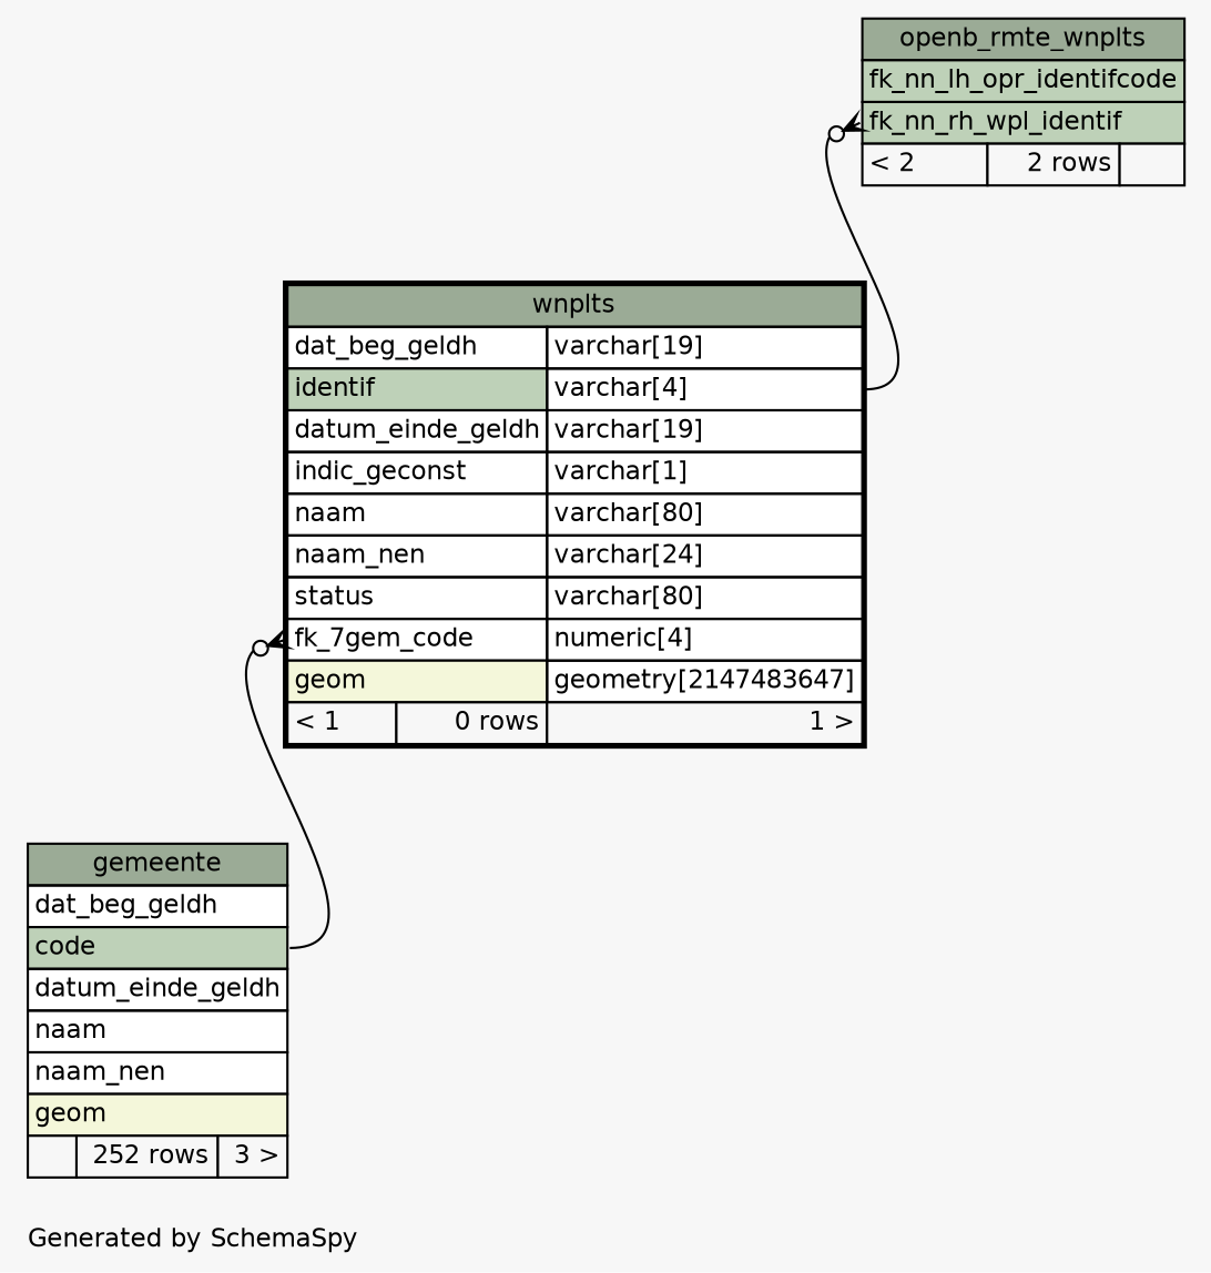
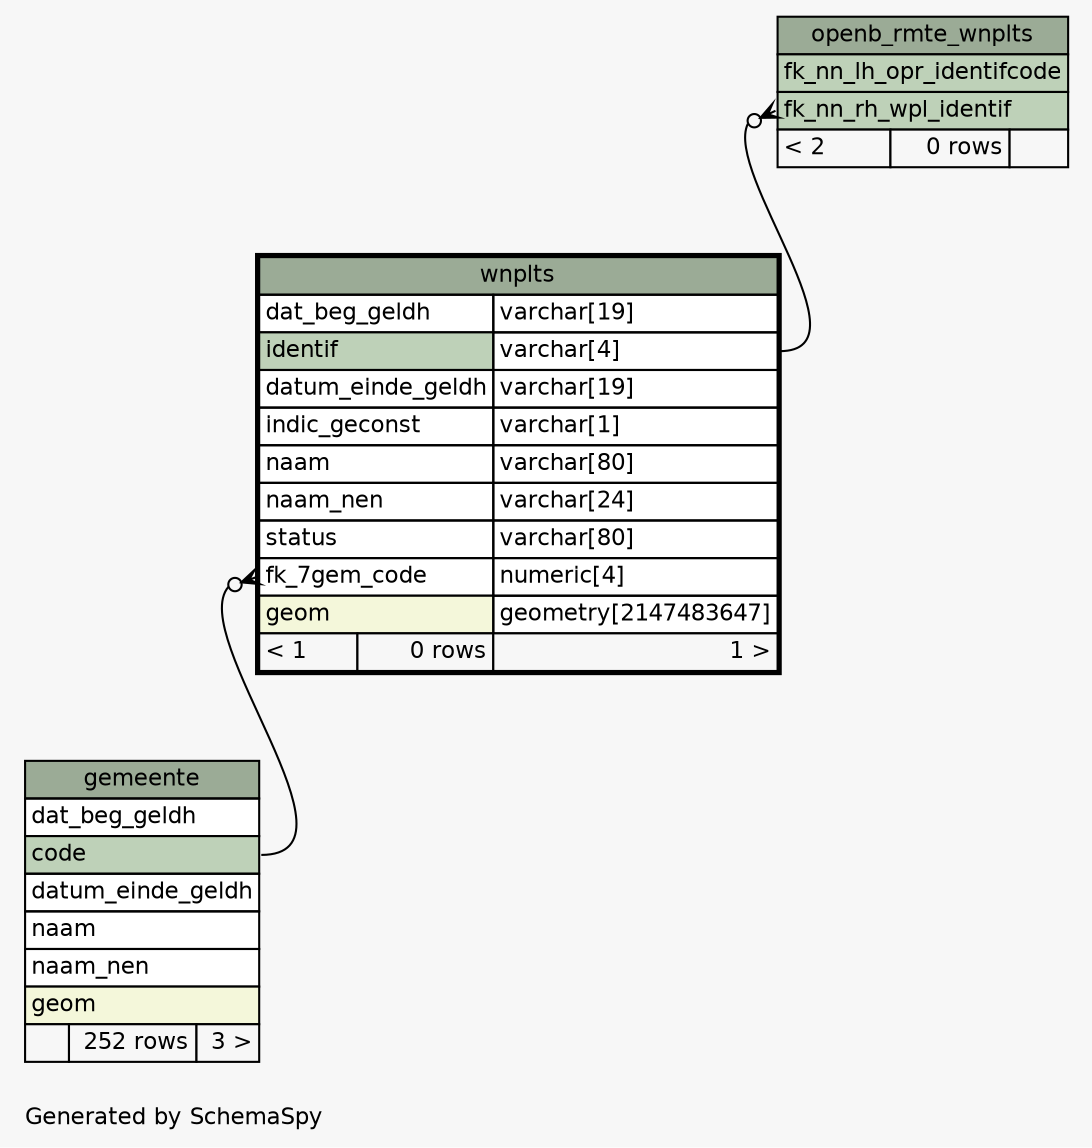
  digraph {
    bgcolor="#f7f7f7"
    fontname=Helvetica
    fontsize=11
    label="\nGenerated by SchemaSpy"
    labeljust=l
    nodesep=0.18
    rankdir=TB
    ranksep=0.46
    node [fontname=Helvetica fontsize=11 shape=plaintext]
    edge [arrowhead=none arrowsize=0.8 arrowtail=crowodot dir=back]
-   n1 [label=<     <TABLE BORDER="0" CELLBORDER="1" CELLSPACING="0" BGCOLOR="#ffffff">       <TR><TD COLSPAN="3" BGCOLOR="#9bab96" ALIGN="CENTER">openb_rmte_wnplts</TD></TR>       <TR><TD PORT="fk_nn_lh_opr_identifcode" COLSPAN="3" BGCOLOR="#bed1b8" ALIGN="LEFT">fk_nn_lh_opr_identifcode</TD></TR>       <TR><TD PORT="fk_nn_rh_wpl_identif" COLSPAN="3" BGCOLOR="#bed1b8" ALIGN="LEFT">fk_nn_rh_wpl_identif</TD></TR>       <TR><TD ALIGN="LEFT" BGCOLOR="#f7f7f7">&lt; 2</TD><TD ALIGN="RIGHT" BGCOLOR="#f7f7f7">2 rows</TD><TD ALIGN="RIGHT" BGCOLOR="#f7f7f7">  </TD></TR>     </TABLE>>]
+   n1 [label=<     <TABLE BORDER="0" CELLBORDER="1" CELLSPACING="0" BGCOLOR="#ffffff">       <TR><TD COLSPAN="3" BGCOLOR="#9bab96" ALIGN="CENTER">openb_rmte_wnplts</TD></TR>       <TR><TD PORT="fk_nn_lh_opr_identifcode" COLSPAN="3" BGCOLOR="#bed1b8" ALIGN="LEFT">fk_nn_lh_opr_identifcode</TD></TR>       <TR><TD PORT="fk_nn_rh_wpl_identif" COLSPAN="3" BGCOLOR="#bed1b8" ALIGN="LEFT">fk_nn_rh_wpl_identif</TD></TR>       <TR><TD ALIGN="LEFT" BGCOLOR="#f7f7f7">&lt; 2</TD><TD ALIGN="RIGHT" BGCOLOR="#f7f7f7">0 rows</TD><TD ALIGN="RIGHT" BGCOLOR="#f7f7f7">  </TD></TR>     </TABLE>>]
    n2 [label=<     <TABLE BORDER="2" CELLBORDER="1" CELLSPACING="0" BGCOLOR="#ffffff">       <TR><TD COLSPAN="3" BGCOLOR="#9bab96" ALIGN="CENTER">wnplts</TD></TR>       <TR><TD PORT="dat_beg_geldh" COLSPAN="2" ALIGN="LEFT">dat_beg_geldh</TD><TD PORT="dat_beg_geldh.type" ALIGN="LEFT">varchar[19]</TD></TR>       <TR><TD PORT="identif" COLSPAN="2" BGCOLOR="#bed1b8" ALIGN="LEFT">identif</TD><TD PORT="identif.type" ALIGN="LEFT">varchar[4]</TD></TR>       <TR><TD PORT="datum_einde_geldh" COLSPAN="2" ALIGN="LEFT">datum_einde_geldh</TD><TD PORT="datum_einde_geldh.type" ALIGN="LEFT">varchar[19]</TD></TR>       <TR><TD PORT="indic_geconst" COLSPAN="2" ALIGN="LEFT">indic_geconst</TD><TD PORT="indic_geconst.type" ALIGN="LEFT">varchar[1]</TD></TR>       <TR><TD PORT="naam" COLSPAN="2" ALIGN="LEFT">naam</TD><TD PORT="naam.type" ALIGN="LEFT">varchar[80]</TD></TR>       <TR><TD PORT="naam_nen" COLSPAN="2" ALIGN="LEFT">naam_nen</TD><TD PORT="naam_nen.type" ALIGN="LEFT">varchar[24]</TD></TR>       <TR><TD PORT="status" COLSPAN="2" ALIGN="LEFT">status</TD><TD PORT="status.type" ALIGN="LEFT">varchar[80]</TD></TR>       <TR><TD PORT="fk_7gem_code" COLSPAN="2" ALIGN="LEFT">fk_7gem_code</TD><TD PORT="fk_7gem_code.type" ALIGN="LEFT">numeric[4]</TD></TR>       <TR><TD PORT="geom" COLSPAN="2" BGCOLOR="#f4f7da" ALIGN="LEFT">geom</TD><TD PORT="geom.type" ALIGN="LEFT">geometry[2147483647]</TD></TR>       <TR><TD ALIGN="LEFT" BGCOLOR="#f7f7f7">&lt; 1</TD><TD ALIGN="RIGHT" BGCOLOR="#f7f7f7">0 rows</TD><TD ALIGN="RIGHT" BGCOLOR="#f7f7f7">1 &gt;</TD></TR>     </TABLE>>]
    n3 [label=<     <TABLE BORDER="0" CELLBORDER="1" CELLSPACING="0" BGCOLOR="#ffffff">       <TR><TD COLSPAN="3" BGCOLOR="#9bab96" ALIGN="CENTER">gemeente</TD></TR>       <TR><TD PORT="dat_beg_geldh" COLSPAN="3" ALIGN="LEFT">dat_beg_geldh</TD></TR>       <TR><TD PORT="code" COLSPAN="3" BGCOLOR="#bed1b8" ALIGN="LEFT">code</TD></TR>       <TR><TD PORT="datum_einde_geldh" COLSPAN="3" ALIGN="LEFT">datum_einde_geldh</TD></TR>       <TR><TD PORT="naam" COLSPAN="3" ALIGN="LEFT">naam</TD></TR>       <TR><TD PORT="naam_nen" COLSPAN="3" ALIGN="LEFT">naam_nen</TD></TR>       <TR><TD PORT="geom" COLSPAN="3" BGCOLOR="#f4f7da" ALIGN="LEFT">geom</TD></TR>       <TR><TD ALIGN="LEFT" BGCOLOR="#f7f7f7">  </TD><TD ALIGN="RIGHT" BGCOLOR="#f7f7f7">252 rows</TD><TD ALIGN="RIGHT" BGCOLOR="#f7f7f7">3 &gt;</TD></TR>     </TABLE>>]
    n1 -> n2 [headport="identif.type:e" tailport="fk_nn_rh_wpl_identif:w"]
    n2 -> n3 [headport="code:e" tailport="fk_7gem_code:w"]
  }
